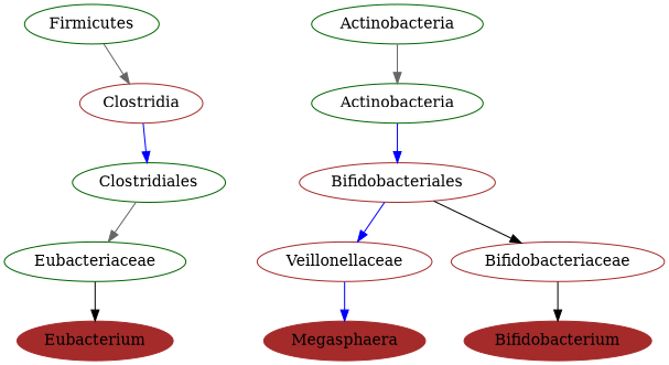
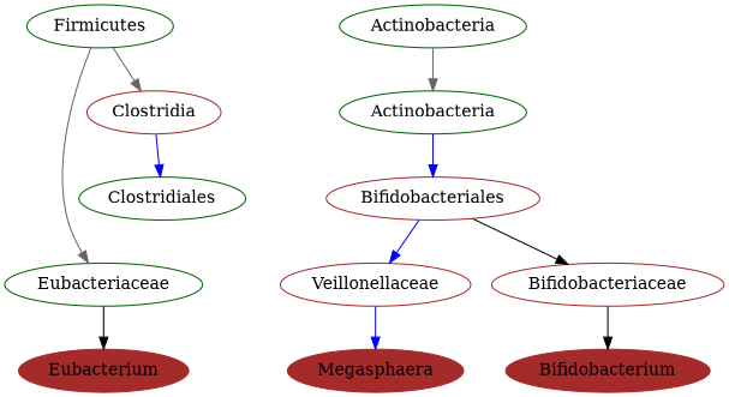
  digraph {
    node [color=brown]
    edge [color=blue]
    n1 [label=Eubacterium style=filled]
    n2 [color=darkgreen label=Eubacteriaceae]
    n3 [color=darkgreen label=Clostridiales]
    n4 [label=Veillonellaceae]
    n5 [label=Megasphaera style=filled]
    n6 [label=Clostridia]
    n7 [color=darkgreen label=Firmicutes]
    n8 [color=darkgreen label=Actinobacteria]
    n9 [color=darkgreen label=Actinobacteria]
    n10 [label=Bifidobacterium style=filled]
    n11 [label=Bifidobacteriaceae]
    n12 [label=Bifidobacteriales]
    n2 -> n1 [color=black]
-   n3 -> n2 [color=gray40]
+   n7 -> n2 [color=gray40]
    n4 -> n5
    n6 -> n3
    n7 -> n6 [color=gray40]
    n8 -> n9 [color=gray40]
    n9 -> n12
    n11 -> n10 [color=black]
    n12 -> n4
    n12 -> n11 [color=black]
  }
